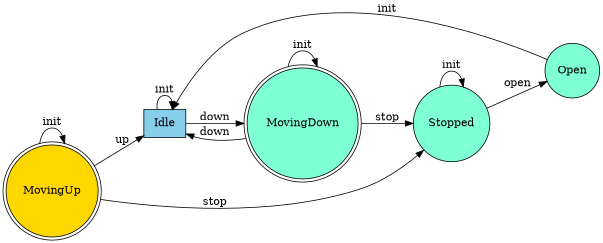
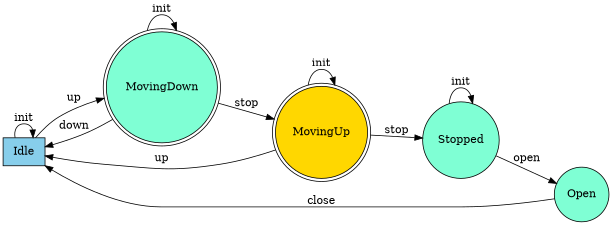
  digraph {
    rankdir=LR
    node [fillcolor=aquamarine shape=doublecircle style=filled]
    Idle [fillcolor=skyblue shape=box]
    MovingDown
    MovingUp [fillcolor=gold]
    Stopped [shape=circle]
    Open [shape=circle]
    Idle -> Idle [label=init]
-   Idle -> MovingDown [label=down]
+   Idle -> MovingDown [label=up]
    MovingDown -> Idle [label=down]
    MovingDown -> MovingDown [label=init]
-   MovingDown -> Stopped [label=stop]
+   MovingDown -> MovingUp [label=stop]
    MovingUp -> Idle [label=up]
    MovingUp -> MovingUp [label=init]
    MovingUp -> Stopped [label=stop]
    Stopped -> Stopped [label=init]
    Stopped -> Open [label=open]
-   Open -> Idle [label=init]
+   Open -> Idle [label=close]
  }
